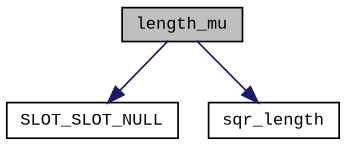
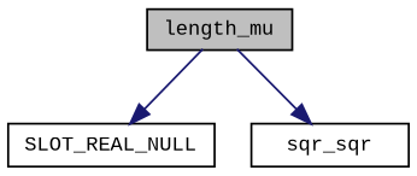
  digraph {
    fontname="Liberation Mono"
    rankdir=TB
    node [color=black fillcolor=white fontname="Liberation Mono" fontsize=10 shape=record style=filled]
    edge [color=midnightblue fontname="Liberation Mono" fontsize=10 labelfontname="FreeSans.ttf" labelfontsize=10 style=solid]
    n1 [fillcolor=grey75 fontcolor=black height=0.2 label=length_mu width=0.4]
-   n2 [height=0.2 label=SLOT_SLOT_NULL width=0.4]
-   n3 [height=0.2 label=sqr_length width=0.4]
+   n2 [height=0.2 label=SLOT_REAL_NULL width=0.4]
+   n3 [height=0.2 label=sqr_sqr width=0.4]
    n1 -> n2
    n1 -> n3
  }
